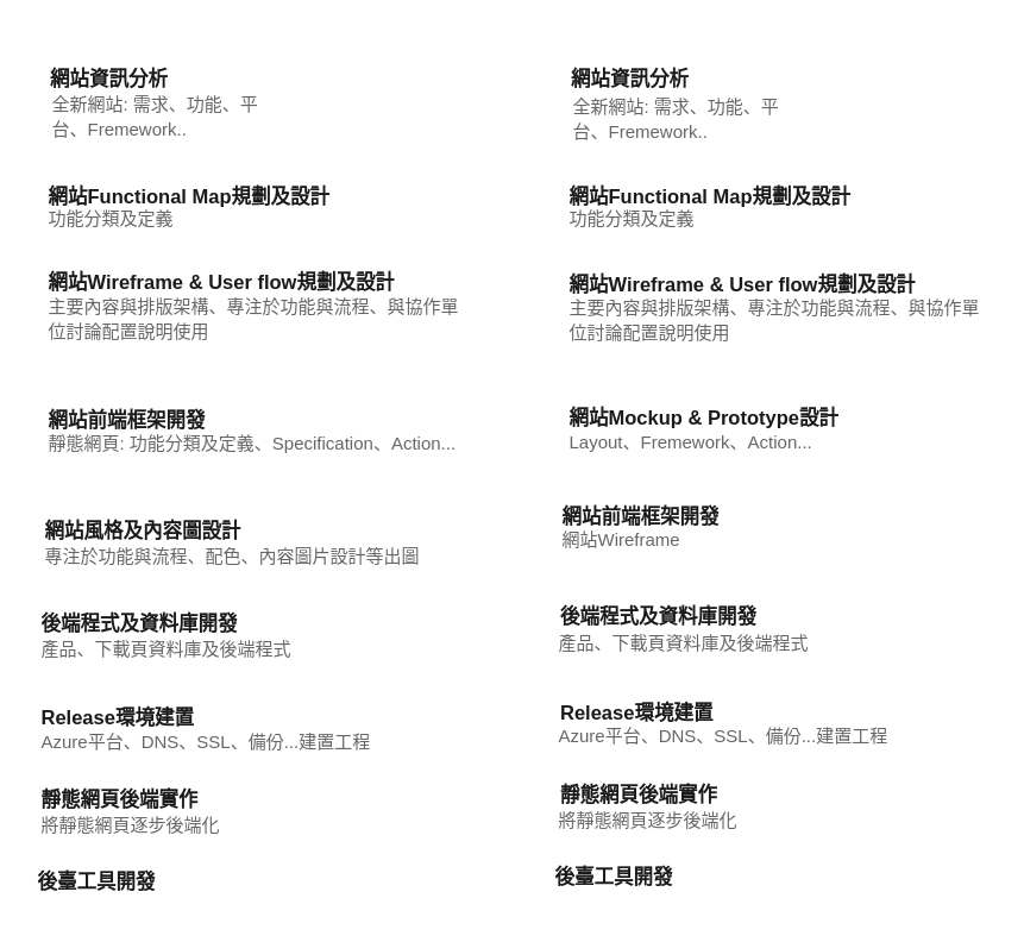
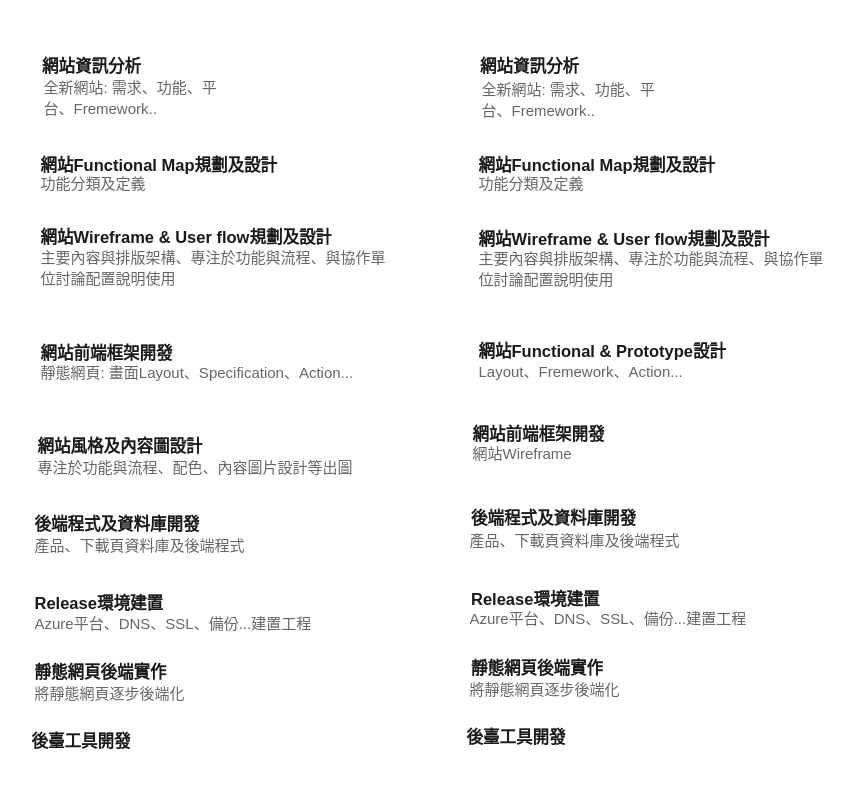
  <mxCell id="0" />
  <mxCell id="1" parent="0" />
  <mxCell id="2" value="&lt;h1 style=&quot;margin-top: 0px;&quot;&gt;&lt;font style=&quot;font-size: 11px;&quot;&gt;網站資訊分析&lt;/font&gt;&lt;/h1&gt;&lt;p style=&quot;font-size: 10px;&quot;&gt;&lt;br&gt;&lt;/p&gt;" style="text;html=1;whiteSpace=wrap;overflow=hidden;rounded=0;labelBackgroundColor=none;fontColor=#1A1A1A;spacing=0;" vertex="1" parent="1"><mxGeometry x="27.5" y="20.5" width="167" height="80" as="geometry" /></mxCell>
  <mxCell id="3" value="&lt;font color=&quot;#666666&quot;&gt;&lt;font style=&quot;forced-color-adjust: none; font-family: Helvetica; font-size: 10px; font-style: normal; font-variant-ligatures: normal; font-variant-caps: normal; font-weight: 400; letter-spacing: normal; orphans: 2; text-align: left; text-indent: 0px; text-transform: none; widows: 2; word-spacing: 0px; -webkit-text-stroke-width: 0px; white-space: normal; background-color: rgb(255, 255, 255); text-decoration-thickness: initial; text-decoration-style: initial; text-decoration-color: initial;&quot;&gt;全新網站:&amp;nbsp;&lt;/font&gt;&lt;span style=&quot;font-family: Helvetica; font-size: 10px; font-style: normal; font-variant-ligatures: normal; font-variant-caps: normal; font-weight: 400; letter-spacing: normal; orphans: 2; text-align: left; text-indent: 0px; text-transform: none; widows: 2; word-spacing: 0px; -webkit-text-stroke-width: 0px; white-space: normal; background-color: rgb(255, 255, 255); text-decoration-thickness: initial; text-decoration-style: initial; text-decoration-color: initial; float: none; display: inline !important;&quot;&gt;需求、功能、平台、Fremework..&lt;/span&gt;&lt;/font&gt;" style="text;whiteSpace=wrap;html=1;fontColor=#1A1A1A;" vertex="1" parent="1"><mxGeometry x="26.5" y="44" width="136" height="42.5" as="geometry" /></mxCell>
  <mxCell id="4" value="&lt;h1 style=&quot;margin-top: 0px;&quot;&gt;&lt;span style=&quot;font-size: 11px;&quot;&gt;網站風格及內容圖設計&lt;/span&gt;&lt;/h1&gt;" style="text;html=1;whiteSpace=wrap;overflow=hidden;rounded=0;labelBackgroundColor=none;fontColor=#1A1A1A;spacing=0;" vertex="1" parent="1"><mxGeometry x="25" y="274" width="167" height="34.5" as="geometry" /></mxCell>
  <mxCell id="5" value="&lt;h1 style=&quot;margin-top: 0px;&quot;&gt;&lt;font style=&quot;font-size: 11px;&quot;&gt;網站前端框架開發&lt;/font&gt;&lt;/h1&gt;" style="text;html=1;whiteSpace=wrap;overflow=hidden;rounded=0;labelBackgroundColor=none;fontColor=#1A1A1A;spacing=0;" vertex="1" parent="1"><mxGeometry x="26.5" y="212" width="167" height="34.5" as="geometry" /></mxCell>
  <mxCell id="6" value="&lt;h1 style=&quot;margin-top: 0px;&quot;&gt;&lt;font style=&quot;font-size: 11px;&quot;&gt;網站Wireframe &amp;amp; User flow規劃及設計&lt;/font&gt;&lt;/h1&gt;" style="text;html=1;whiteSpace=wrap;overflow=hidden;rounded=0;labelBackgroundColor=none;fontColor=#1A1A1A;spacing=0;" vertex="1" parent="1"><mxGeometry x="26.5" y="135" width="208.5" height="34.5" as="geometry" /></mxCell>
  <mxCell id="7" value="&lt;h1 style=&quot;margin-top: 0px;&quot;&gt;&lt;font style=&quot;font-size: 11px;&quot;&gt;網站Functional Map規劃及設計&lt;/font&gt;&lt;/h1&gt;" style="text;html=1;whiteSpace=wrap;overflow=hidden;rounded=0;labelBackgroundColor=none;fontColor=#1A1A1A;spacing=0;" vertex="1" parent="1"><mxGeometry x="26.5" y="86.5" width="167" height="34.5" as="geometry" /></mxCell>
- <mxCell id="8" value="&lt;h1 style=&quot;margin-top: 0px;&quot;&gt;&lt;font style=&quot;font-size: 11px;&quot;&gt;網站Mockup &amp;amp; Prototype設計&lt;/font&gt;&lt;/h1&gt;" style="text;html=1;whiteSpace=wrap;overflow=hidden;rounded=0;labelBackgroundColor=none;fontColor=#1A1A1A;spacing=0;" vertex="1" parent="1"><mxGeometry x="318.75" y="210.5" width="208.5" height="34.5" as="geometry" /></mxCell>
+ <mxCell id="8" value="&lt;h1 style=&quot;margin-top: 0px;&quot;&gt;&lt;font style=&quot;font-size: 11px;&quot;&gt;網站Functional &amp;amp; Prototype設計&lt;/font&gt;&lt;/h1&gt;" style="text;html=1;whiteSpace=wrap;overflow=hidden;rounded=0;labelBackgroundColor=none;fontColor=#1A1A1A;spacing=0;" vertex="1" parent="1"><mxGeometry x="318.75" y="210.5" width="208.5" height="34.5" as="geometry" /></mxCell>
  <mxCell id="9" value="&lt;h1 style=&quot;margin-top: 0px;&quot;&gt;&lt;span style=&quot;font-size: 11px;&quot;&gt;後端程式及資料庫開發&lt;/span&gt;&lt;/h1&gt;" style="text;html=1;whiteSpace=wrap;overflow=hidden;rounded=0;labelBackgroundColor=none;fontColor=#1A1A1A;spacing=0;" vertex="1" parent="1"><mxGeometry x="23" y="325.5" width="167" height="34.5" as="geometry" /></mxCell>
  <mxCell id="10" value="&lt;h1 style=&quot;margin-top: 0px;&quot;&gt;&lt;span style=&quot;font-size: 11px;&quot;&gt;後臺工具開發&lt;/span&gt;&lt;/h1&gt;" style="text;html=1;whiteSpace=wrap;overflow=hidden;rounded=0;labelBackgroundColor=none;fontColor=#1A1A1A;spacing=0;" vertex="1" parent="1"><mxGeometry x="20.75" y="471.37" width="167" height="34.5" as="geometry" /></mxCell>
  <mxCell id="11" value="&lt;h1 style=&quot;margin-top: 0px;&quot;&gt;&lt;span style=&quot;font-size: 11px;&quot;&gt;Release環境建置&lt;/span&gt;&lt;/h1&gt;" style="text;html=1;whiteSpace=wrap;overflow=hidden;rounded=0;labelBackgroundColor=none;fontColor=#1A1A1A;spacing=0;" vertex="1" parent="1"><mxGeometry x="23" y="379.25" width="167" height="34.5" as="geometry" /></mxCell>
  <mxCell id="12" value="&lt;font color=&quot;#666666&quot;&gt;&lt;span style=&quot;font-family: Helvetica; font-size: 10px; font-style: normal; font-variant-ligatures: normal; font-variant-caps: normal; font-weight: 400; letter-spacing: normal; orphans: 2; text-align: left; text-indent: 0px; text-transform: none; widows: 2; word-spacing: 0px; -webkit-text-stroke-width: 0px; white-space: normal; background-color: rgb(255, 255, 255); text-decoration-thickness: initial; text-decoration-style: initial; text-decoration-color: initial; float: none; display: inline !important;&quot;&gt;功能分類及定義&lt;/span&gt;&lt;/font&gt;" style="text;whiteSpace=wrap;html=1;fontColor=#1A1A1A;" vertex="1" parent="1"><mxGeometry x="25" y="107.75" width="136" height="42.5" as="geometry" /></mxCell>
  <mxCell id="13" value="&lt;font color=&quot;#666666&quot;&gt;&lt;span style=&quot;font-size: 10px;&quot;&gt;主要內容與排版架構、專注於功能與流程、與協作單位討論配置說明使用&lt;/span&gt;&lt;/font&gt;" style="text;whiteSpace=wrap;html=1;fontColor=#1A1A1A;" vertex="1" parent="1"><mxGeometry x="25" y="157" width="234" height="42.5" as="geometry" /></mxCell>
- <mxCell id="14" value="&lt;font color=&quot;#666666&quot;&gt;&lt;span style=&quot;font-size: 10px;&quot;&gt;靜態網頁: 功能分類及定義、Specification、Action...&lt;/span&gt;&lt;/font&gt;" style="text;whiteSpace=wrap;html=1;fontColor=#1A1A1A;" vertex="1" parent="1"><mxGeometry x="25" y="234" width="234" height="42.5" as="geometry" /></mxCell>
+ <mxCell id="14" value="&lt;font color=&quot;#666666&quot;&gt;&lt;span style=&quot;font-size: 10px;&quot;&gt;靜態網頁: 畫面Layout、Specification、Action...&lt;/span&gt;&lt;/font&gt;" style="text;whiteSpace=wrap;html=1;fontColor=#1A1A1A;" vertex="1" parent="1"><mxGeometry x="25" y="234" width="234" height="42.5" as="geometry" /></mxCell>
  <mxCell id="15" value="&lt;font color=&quot;#666666&quot;&gt;&lt;span style=&quot;font-size: 10px;&quot;&gt;專注於功能與流程、配色、內容圖片設計等出圖&lt;/span&gt;&lt;/font&gt;" style="text;whiteSpace=wrap;html=1;fontColor=#1A1A1A;" vertex="1" parent="1"><mxGeometry x="23" y="296.75" width="234" height="42.5" as="geometry" /></mxCell>
  <mxCell id="16" value="&lt;font color=&quot;#666666&quot;&gt;&lt;span style=&quot;font-size: 10px;&quot;&gt;產品、下載頁資料庫及後端程式&lt;/span&gt;&lt;/font&gt;" style="text;whiteSpace=wrap;html=1;fontColor=#1A1A1A;" vertex="1" parent="1"><mxGeometry x="20.75" y="349" width="234" height="42.5" as="geometry" /></mxCell>
  <mxCell id="17" value="&lt;font color=&quot;#666666&quot;&gt;&lt;span style=&quot;font-size: 10px;&quot;&gt;Azure平台、DNS、SSL、備份...建置工程&lt;/span&gt;&lt;/font&gt;" style="text;whiteSpace=wrap;html=1;fontColor=#1A1A1A;" vertex="1" parent="1"><mxGeometry x="20.75" y="401" width="234" height="42.5" as="geometry" /></mxCell>
  <mxCell id="18" value="&lt;h1 style=&quot;margin-top: 0px;&quot;&gt;&lt;span style=&quot;font-size: 11px;&quot;&gt;靜態網頁後端實作&lt;/span&gt;&lt;/h1&gt;" style="text;html=1;whiteSpace=wrap;overflow=hidden;rounded=0;labelBackgroundColor=none;fontColor=#1A1A1A;spacing=0;" vertex="1" parent="1"><mxGeometry x="23" y="424.75" width="167" height="34.5" as="geometry" /></mxCell>
  <mxCell id="19" value="&lt;font color=&quot;#666666&quot;&gt;&lt;span style=&quot;font-size: 10px;&quot;&gt;將靜態網頁逐步後端化&lt;/span&gt;&lt;/font&gt;" style="text;whiteSpace=wrap;html=1;fontColor=#1A1A1A;" vertex="1" parent="1"><mxGeometry x="20.75" y="448.25" width="234" height="42.5" as="geometry" /></mxCell>
  <mxCell id="20" value="&lt;h1 style=&quot;margin-top: 0px;&quot;&gt;&lt;font style=&quot;font-size: 11px;&quot;&gt;網站資訊分析&lt;/font&gt;&lt;/h1&gt;&lt;p style=&quot;font-size: 10px;&quot;&gt;&lt;br&gt;&lt;/p&gt;" style="text;html=1;whiteSpace=wrap;overflow=hidden;rounded=0;labelBackgroundColor=none;fontColor=#1A1A1A;spacing=0;" vertex="1" parent="1"><mxGeometry x="319.75" y="21" width="167" height="80" as="geometry" /></mxCell>
  <mxCell id="21" value="&lt;font color=&quot;#666666&quot;&gt;&lt;font style=&quot;forced-color-adjust: none; font-family: Helvetica; font-size: 10px; font-style: normal; font-variant-ligatures: normal; font-variant-caps: normal; font-weight: 400; letter-spacing: normal; orphans: 2; text-align: left; text-indent: 0px; text-transform: none; widows: 2; word-spacing: 0px; -webkit-text-stroke-width: 0px; white-space: normal; background-color: rgb(255, 255, 255); text-decoration-thickness: initial; text-decoration-style: initial; text-decoration-color: initial;&quot;&gt;全新網站:&amp;nbsp;&lt;/font&gt;&lt;span style=&quot;font-family: Helvetica; font-size: 10px; font-style: normal; font-variant-ligatures: normal; font-variant-caps: normal; font-weight: 400; letter-spacing: normal; orphans: 2; text-align: left; text-indent: 0px; text-transform: none; widows: 2; word-spacing: 0px; -webkit-text-stroke-width: 0px; white-space: normal; background-color: rgb(255, 255, 255); text-decoration-thickness: initial; text-decoration-style: initial; text-decoration-color: initial; float: none; display: inline !important;&quot;&gt;需求、功能、平台、Fremework..&lt;/span&gt;&lt;/font&gt;" style="text;whiteSpace=wrap;html=1;fontColor=#1A1A1A;" vertex="1" parent="1"><mxGeometry x="318.75" y="44.5" width="136" height="42.5" as="geometry" /></mxCell>
  <mxCell id="22" value="&lt;h1 style=&quot;margin-top: 0px;&quot;&gt;&lt;font style=&quot;font-size: 11px;&quot;&gt;網站前端框架開發&lt;/font&gt;&lt;/h1&gt;" style="text;html=1;whiteSpace=wrap;overflow=hidden;rounded=0;labelBackgroundColor=none;fontColor=#1A1A1A;spacing=0;" vertex="1" parent="1"><mxGeometry x="314.75" y="265.5" width="167" height="34.5" as="geometry" /></mxCell>
  <mxCell id="23" value="&lt;h1 style=&quot;margin-top: 0px;&quot;&gt;&lt;font style=&quot;font-size: 11px;&quot;&gt;網站Wireframe &amp;amp; User flow規劃及設計&lt;/font&gt;&lt;/h1&gt;" style="text;html=1;whiteSpace=wrap;overflow=hidden;rounded=0;labelBackgroundColor=none;fontColor=#1A1A1A;spacing=0;" vertex="1" parent="1"><mxGeometry x="318.75" y="135.5" width="208.5" height="34.5" as="geometry" /></mxCell>
  <mxCell id="24" value="&lt;h1 style=&quot;margin-top: 0px;&quot;&gt;&lt;font style=&quot;font-size: 11px;&quot;&gt;網站Functional Map規劃及設計&lt;/font&gt;&lt;/h1&gt;" style="text;html=1;whiteSpace=wrap;overflow=hidden;rounded=0;labelBackgroundColor=none;fontColor=#1A1A1A;spacing=0;" vertex="1" parent="1"><mxGeometry x="318.75" y="87" width="167" height="34.5" as="geometry" /></mxCell>
  <mxCell id="25" value="&lt;h1 style=&quot;margin-top: 0px;&quot;&gt;&lt;span style=&quot;font-size: 11px;&quot;&gt;後端程式及資料庫開發&lt;/span&gt;&lt;/h1&gt;" style="text;html=1;whiteSpace=wrap;overflow=hidden;rounded=0;labelBackgroundColor=none;fontColor=#1A1A1A;spacing=0;" vertex="1" parent="1"><mxGeometry x="313.5" y="322.38" width="167" height="34.5" as="geometry" /></mxCell>
  <mxCell id="26" value="&lt;h1 style=&quot;margin-top: 0px;&quot;&gt;&lt;span style=&quot;font-size: 11px;&quot;&gt;後臺工具開發&lt;/span&gt;&lt;/h1&gt;" style="text;html=1;whiteSpace=wrap;overflow=hidden;rounded=0;labelBackgroundColor=none;fontColor=#1A1A1A;spacing=0;" vertex="1" parent="1"><mxGeometry x="311.25" y="468.25" width="167" height="34.5" as="geometry" /></mxCell>
  <mxCell id="27" value="&lt;h1 style=&quot;margin-top: 0px;&quot;&gt;&lt;span style=&quot;font-size: 11px;&quot;&gt;Release環境建置&lt;/span&gt;&lt;/h1&gt;" style="text;html=1;whiteSpace=wrap;overflow=hidden;rounded=0;labelBackgroundColor=none;fontColor=#1A1A1A;spacing=0;" vertex="1" parent="1"><mxGeometry x="313.5" y="376.13" width="167" height="34.5" as="geometry" /></mxCell>
  <mxCell id="28" value="&lt;font color=&quot;#666666&quot;&gt;&lt;span style=&quot;font-family: Helvetica; font-size: 10px; font-style: normal; font-variant-ligatures: normal; font-variant-caps: normal; font-weight: 400; letter-spacing: normal; orphans: 2; text-align: left; text-indent: 0px; text-transform: none; widows: 2; word-spacing: 0px; -webkit-text-stroke-width: 0px; white-space: normal; background-color: rgb(255, 255, 255); text-decoration-thickness: initial; text-decoration-style: initial; text-decoration-color: initial; float: none; display: inline !important;&quot;&gt;功能分類及定義&lt;/span&gt;&lt;/font&gt;" style="text;whiteSpace=wrap;html=1;fontColor=#1A1A1A;" vertex="1" parent="1"><mxGeometry x="317.25" y="108.25" width="136" height="42.5" as="geometry" /></mxCell>
  <mxCell id="29" value="&lt;font color=&quot;#666666&quot;&gt;&lt;span style=&quot;font-size: 10px;&quot;&gt;主要內容與排版架構、專注於功能與流程、與協作單位討論配置說明使用&lt;/span&gt;&lt;/font&gt;" style="text;whiteSpace=wrap;html=1;fontColor=#1A1A1A;" vertex="1" parent="1"><mxGeometry x="317.25" y="157.5" width="234" height="42.5" as="geometry" /></mxCell>
  <mxCell id="30" value="&lt;font color=&quot;#666666&quot;&gt;&lt;span style=&quot;font-size: 10px;&quot;&gt;網站Wireframe&lt;/span&gt;&lt;/font&gt;" style="text;whiteSpace=wrap;html=1;fontColor=#1A1A1A;" vertex="1" parent="1"><mxGeometry x="313.25" y="287.5" width="234" height="42.5" as="geometry" /></mxCell>
  <mxCell id="31" value="&lt;font color=&quot;#666666&quot;&gt;&lt;span style=&quot;font-size: 10px;&quot;&gt;產品、下載頁資料庫及後端程式&lt;/span&gt;&lt;/font&gt;" style="text;whiteSpace=wrap;html=1;fontColor=#1A1A1A;" vertex="1" parent="1"><mxGeometry x="311.25" y="345.88" width="234" height="42.5" as="geometry" /></mxCell>
  <mxCell id="32" value="&lt;font color=&quot;#666666&quot;&gt;&lt;span style=&quot;font-size: 10px;&quot;&gt;Azure平台、DNS、SSL、備份...建置工程&lt;/span&gt;&lt;/font&gt;" style="text;whiteSpace=wrap;html=1;fontColor=#1A1A1A;" vertex="1" parent="1"><mxGeometry x="311.25" y="397.88" width="234" height="42.5" as="geometry" /></mxCell>
  <mxCell id="33" value="&lt;h1 style=&quot;margin-top: 0px;&quot;&gt;&lt;span style=&quot;font-size: 11px;&quot;&gt;靜態網頁後端實作&lt;/span&gt;&lt;/h1&gt;" style="text;html=1;whiteSpace=wrap;overflow=hidden;rounded=0;labelBackgroundColor=none;fontColor=#1A1A1A;spacing=0;" vertex="1" parent="1"><mxGeometry x="313.5" y="421.63" width="167" height="34.5" as="geometry" /></mxCell>
  <mxCell id="34" value="&lt;font color=&quot;#666666&quot;&gt;&lt;span style=&quot;font-size: 10px;&quot;&gt;將靜態網頁逐步後端化&lt;/span&gt;&lt;/font&gt;" style="text;whiteSpace=wrap;html=1;fontColor=#1A1A1A;" vertex="1" parent="1"><mxGeometry x="311.25" y="445.13" width="234" height="42.5" as="geometry" /></mxCell>
  <mxCell id="35" value="&lt;font color=&quot;#666666&quot;&gt;&lt;span style=&quot;font-size: 10px;&quot;&gt;Layout、Fremework、Action...&lt;/span&gt;&lt;/font&gt;" style="text;whiteSpace=wrap;html=1;fontColor=#1A1A1A;" vertex="1" parent="1"><mxGeometry x="317.25" y="233.25" width="234" height="42.5" as="geometry" /></mxCell>
